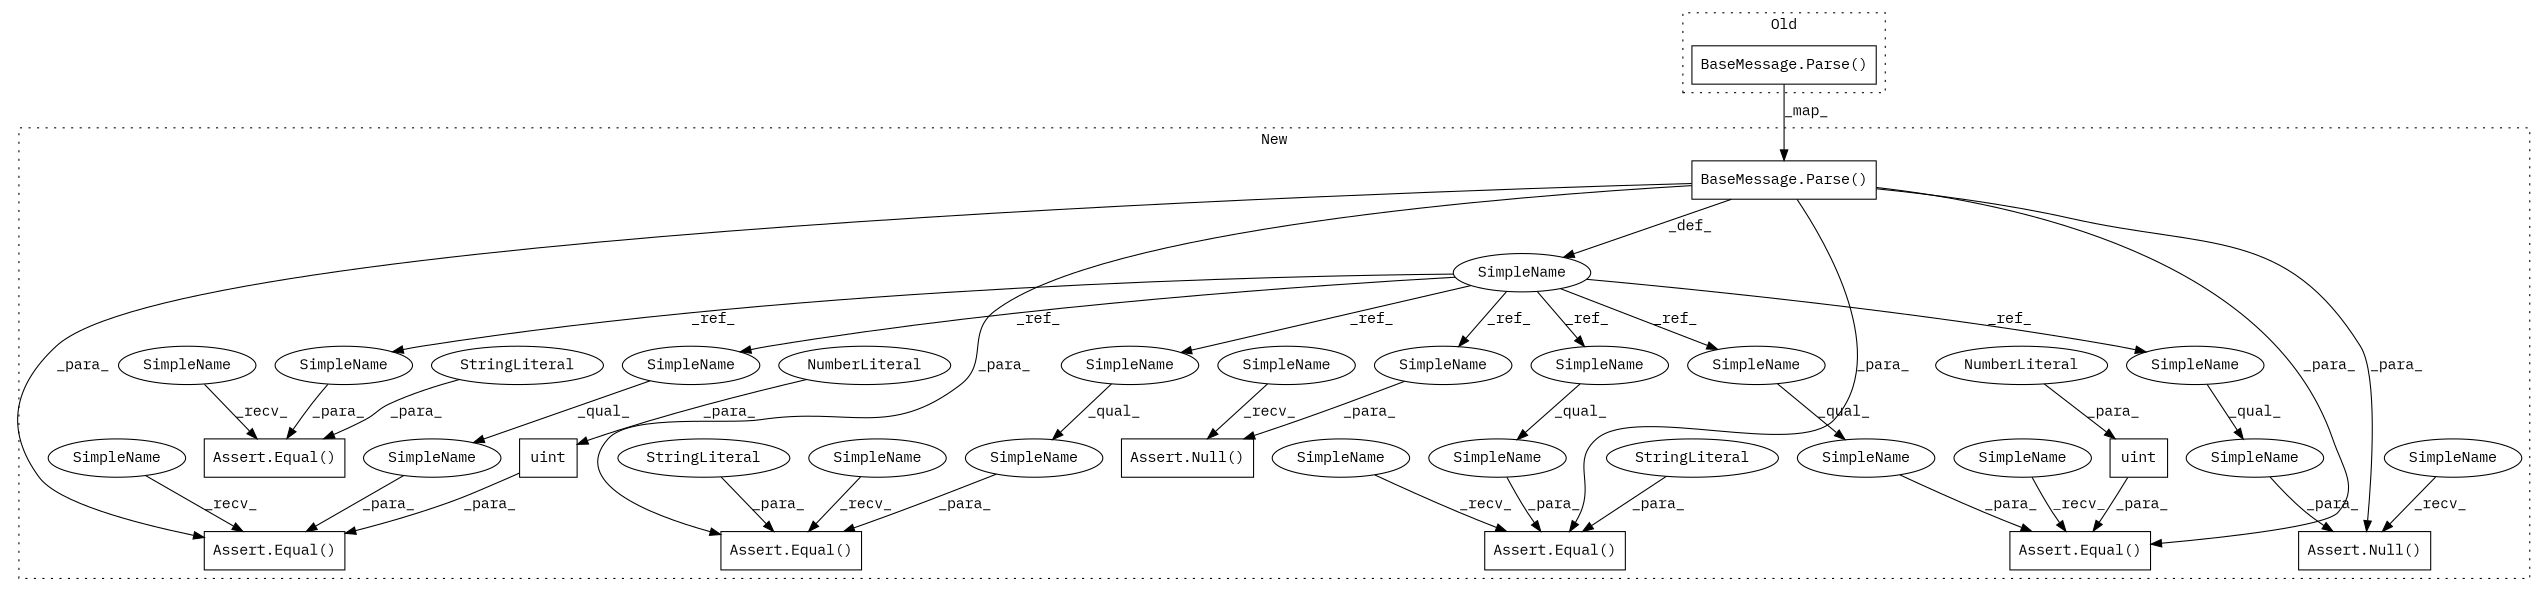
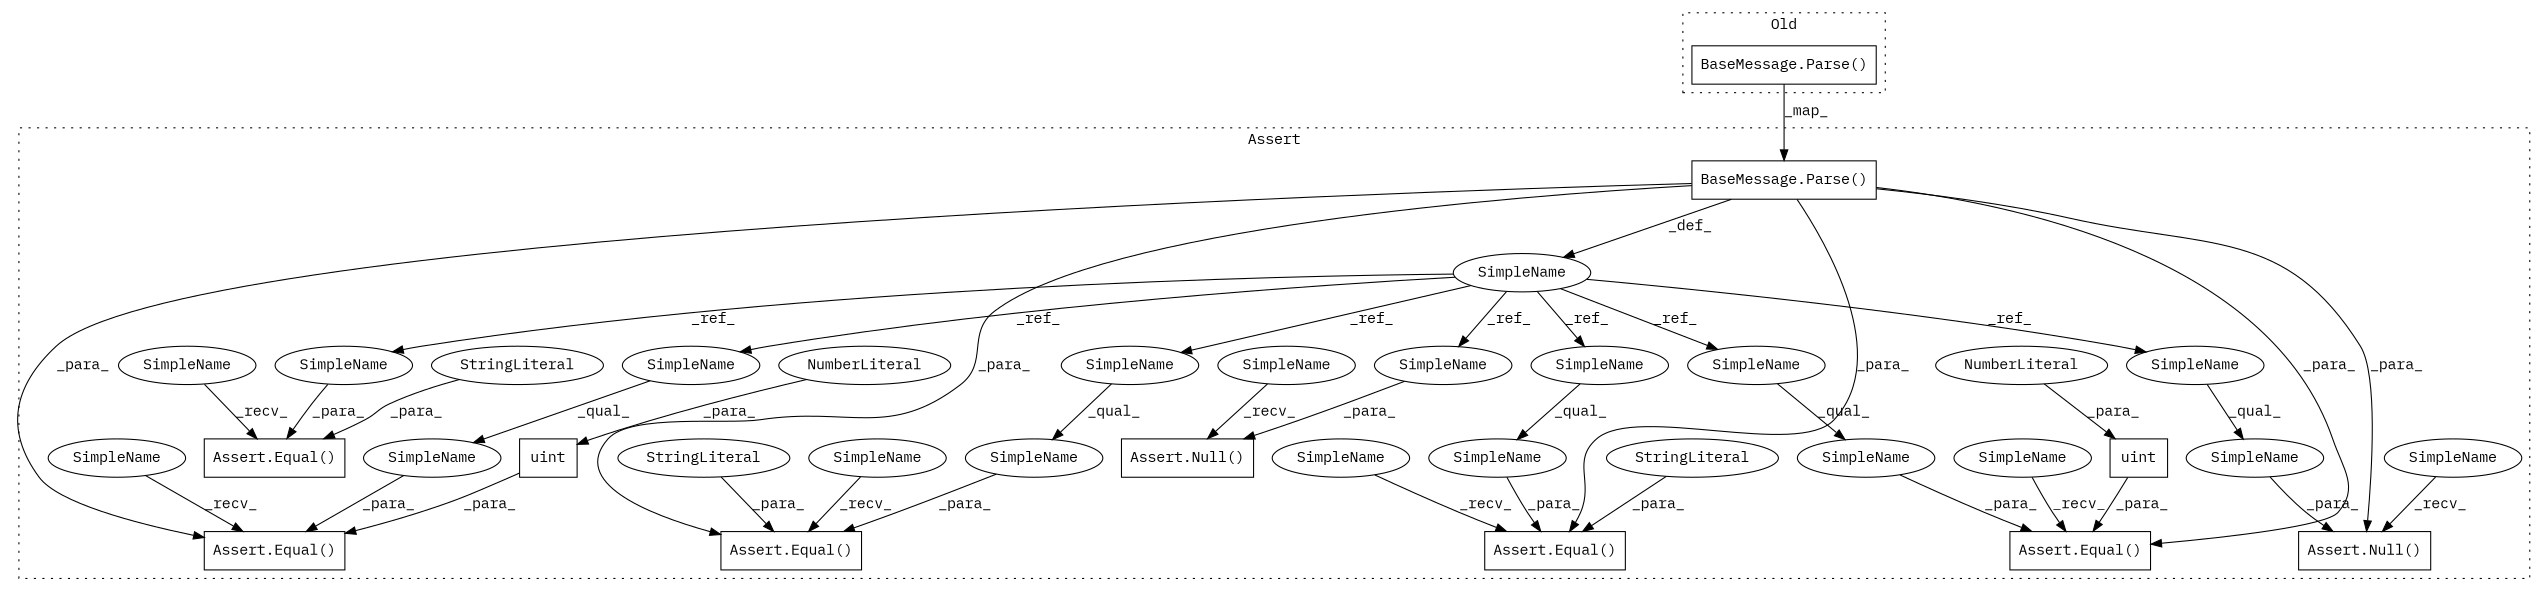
  digraph {
    fontname="IBM Plex Mono"
    node [a=42 l=6 s=11546 shape=ellipse fontname="IBM Plex Mono"]
    edge [fontname="IBM Plex Mono"]
    n1 [a=32 l="36,1" label="BaseMessage.Parse()" s="11061,11120" shape=box]
    n2 [l=17 label=SimpleName s=11029]
    n3 [l=34 label=SimpleName]
    n4 [l=32 label=SimpleName s=11354]
    n5 [a=32 l="6,1" label="Assert.Equal()" s="11332,11386" shape=box]
    n6 [l=27 label=SimpleName s=11492]
    n7 [a=32 l="6,1" label="Assert.Equal()" s="11474,11519" shape=box]
    n8 [l=24 label=SimpleName s=11428]
    n9 [a=32 l="6,1" label="Assert.Equal()" s="11408,11452" shape=box]
    n10 [l=29 label=SimpleName s=11281]
    n11 [a=32 l="6,1" label="Assert.Equal()" s="11236,11310" shape=box]
    n12 [a=32 l="5,38" label="Assert.Null()" s="11155,11177" shape=box]
    n13 [a=11 label=uint s=11414 shape=box]
    n14 [a=34 label=NumberLiteral s=11420]
    n15 [a=11 label=uint s=11480 shape=box]
    n16 [a=34 l=4 label=NumberLiteral s=11486]
    n17 [a=45 l=14 label=StringLiteral s=11338]
    n18 [a=45 l=37 label=StringLiteral s=11242]
    n19 [a=32 l="5,1" label="Assert.Null()" s="11541,11580" shape=box]
    n20 [a=32 l="6,30" label="Assert.Equal()" s="11602,11630" shape=box]
    n21 [a=45 l=3 label=StringLiteral s=11608]
    n22 [label=SimpleName s=11401]
    n23 [label=SimpleName s=11148]
    n24 [label=SimpleName s=11534]
    n25 [label=SimpleName s=11229]
    n26 [label=SimpleName s=11595]
    n27 [label=SimpleName s=11325]
    n28 [label=SimpleName s=11467]
    n29 [l=17 label=SimpleName s=11354]
    n30 [l=17 label=SimpleName s=11281]
    n31 [l=17 label=SimpleName s=11428]
    n32 [l=17 label=SimpleName]
    n33 [l=17 label=SimpleName s=11613]
    n34 [l=17 label=SimpleName s=11160]
    n35 [l=17 label=SimpleName s=11492]
    n36 [a=32 l="6,1" label="BaseMessage.Parse()" s="8469,8498" shape=box]
    subgraph cluster_1 {
-     label=New
+     label=Assert
      style=dotted
      n1
      n2
      n3
      n4
      n5
      n6
      n7
      n8
      n9
      n10
      n11
      n12
      n13
      n14
      n15
      n16
      n17
      n18
      n19
      n20
      n21
      n22
      n23
      n24
      n25
      n26
      n27
      n28
      n29
      n30
      n31
      n32
      n33
      n34
      n35
    }
    subgraph cluster_2 {
      label=Old
      style=dotted
      n36
    }
    n1 -> n2 [label=_def_]
    n1 -> n5 [label=_para_]
    n1 -> n7 [label=_para_]
    n1 -> n9 [label=_para_]
    n1 -> n11 [label=_para_]
    n1 -> n19 [label=_para_]
    n2 -> n29 [label=_ref_]
    n2 -> n30 [label=_ref_]
    n2 -> n31 [label=_ref_]
    n2 -> n32 [label=_ref_]
    n2 -> n33 [label=_ref_]
    n2 -> n34 [label=_ref_]
    n2 -> n35 [label=_ref_]
    n3 -> n19 [label=_para_]
    n4 -> n5 [label=_para_]
    n6 -> n7 [label=_para_]
    n8 -> n9 [label=_para_]
    n10 -> n11 [label=_para_]
    n13 -> n9 [label=_para_]
    n14 -> n13 [label=_para_]
    n15 -> n7 [label=_para_]
    n16 -> n15 [label=_para_]
    n17 -> n5 [label=_para_]
    n18 -> n11 [label=_para_]
    n21 -> n20 [label=_para_]
    n22 -> n9 [label=_recv_]
    n23 -> n12 [label=_recv_]
    n24 -> n19 [label=_recv_]
    n25 -> n11 [label=_recv_]
    n26 -> n20 [label=_recv_]
    n27 -> n5 [label=_recv_]
    n28 -> n7 [label=_recv_]
    n29 -> n4 [label=_qual_]
    n30 -> n10 [label=_qual_]
    n31 -> n8 [label=_qual_]
    n32 -> n3 [label=_qual_]
    n33 -> n20 [label=_para_]
    n34 -> n12 [label=_para_]
    n35 -> n6 [label=_qual_]
    n36 -> n1 [label=_map_]
  }
